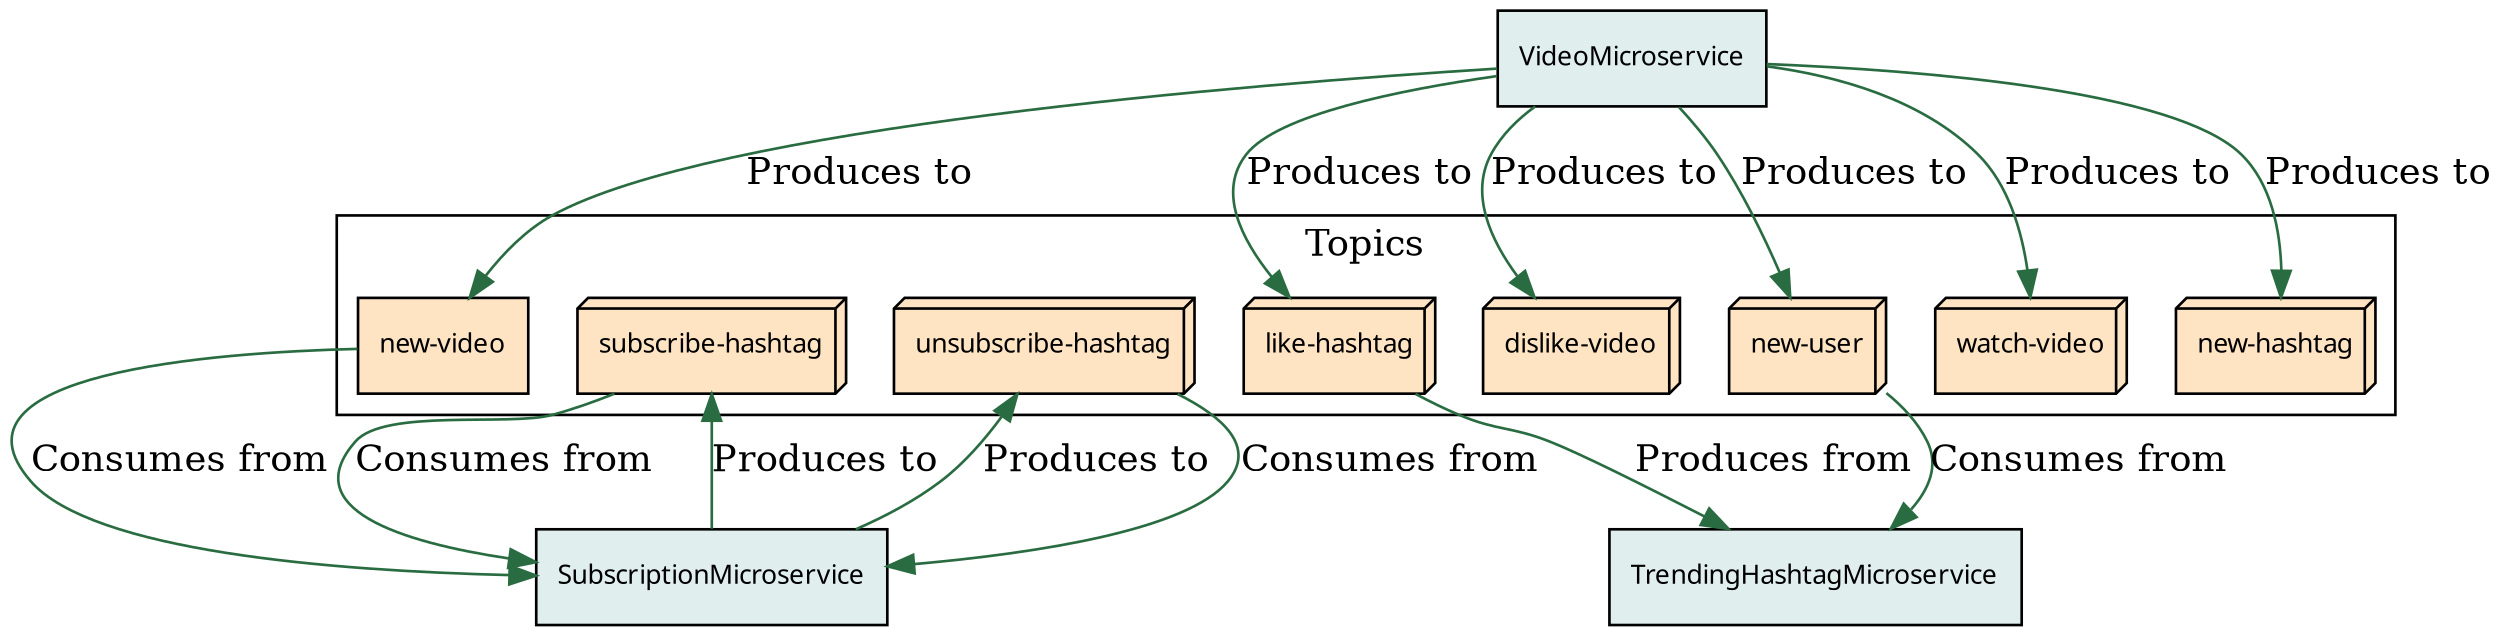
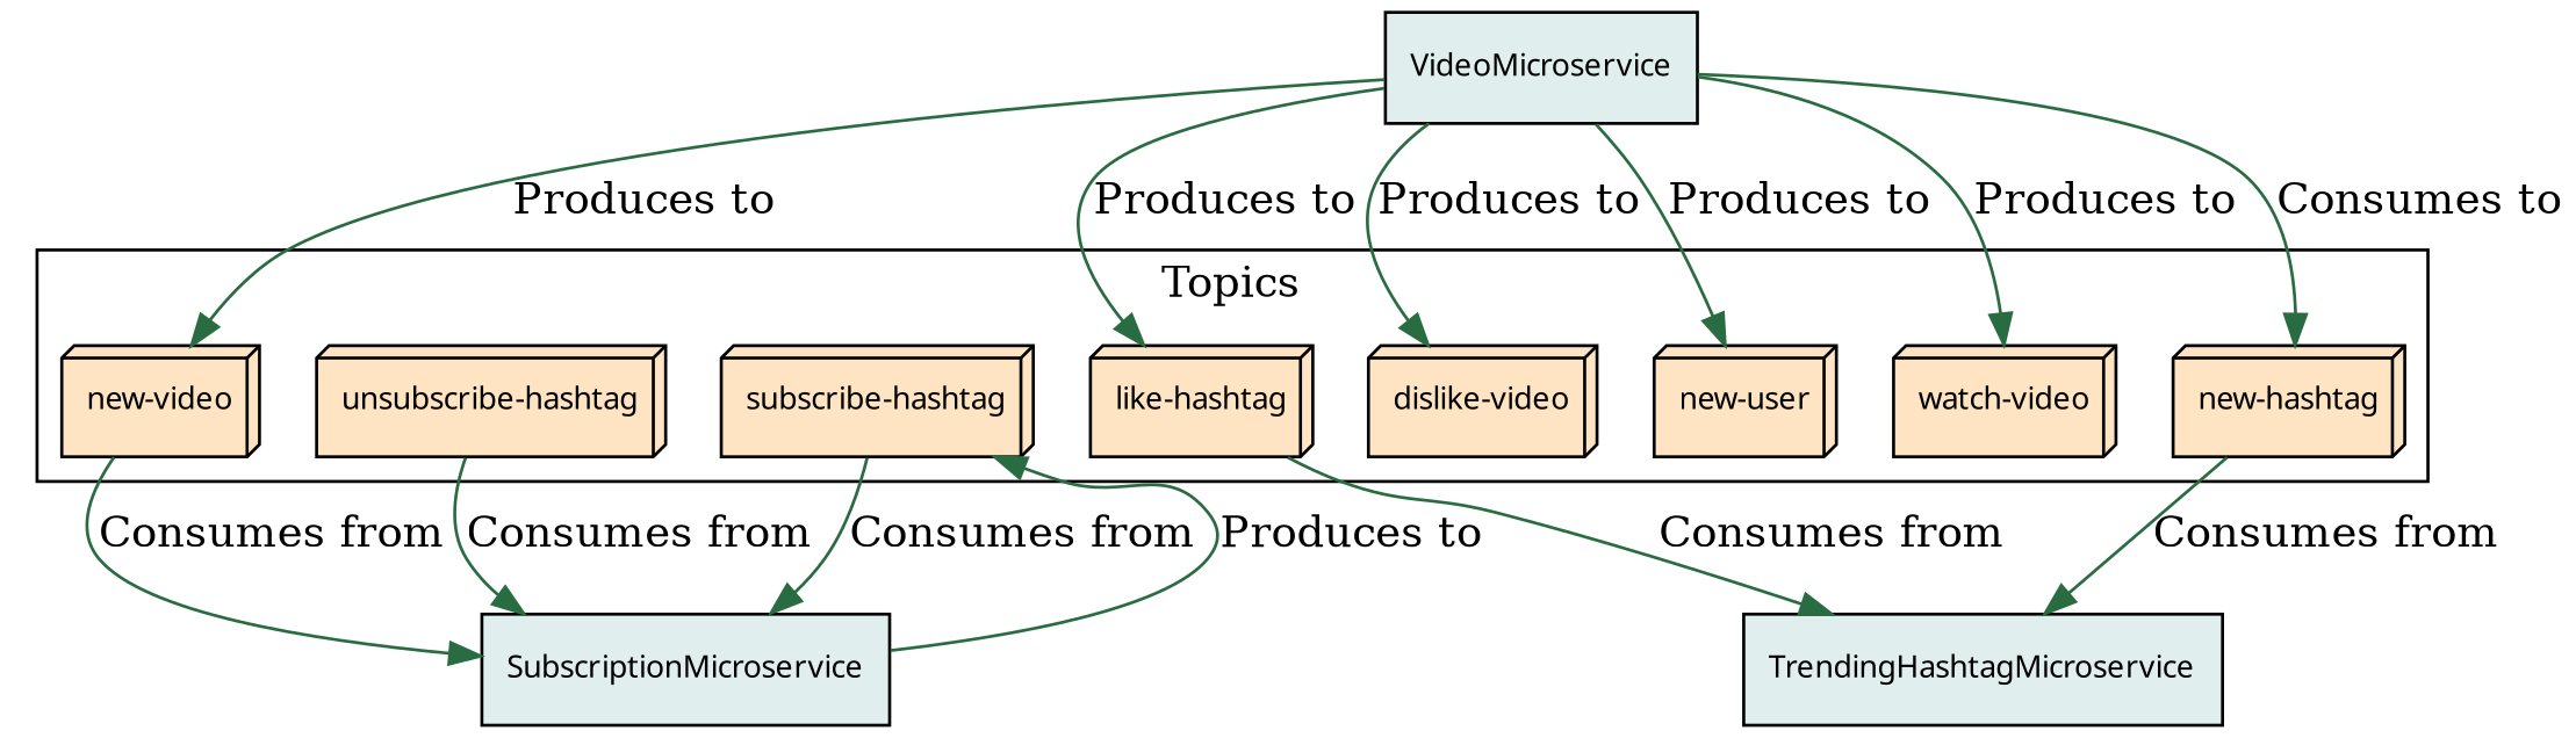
  digraph {
    rankdir=TB
    node [fillcolor=bisque fontname=Tahoma fontsize=10 gradientangle=270 shape=box3d style=filled]
    edge [color="#2A6C41"]
-   "new-video" [shape=box]
+   "new-video"
    n2 [label="like-hashtag"]
    "dislike-video"
    "new-user"
    "watch-video"
    "new-hashtag"
    "subscribe-hashtag"
    "unsubscribe-hashtag"
    n9 [fillcolor=azure2 label=SubscriptionMicroservice shape=rectangle]
    n10 [fillcolor=azure2 label=TrendingHashtagMicroservice shape=rectangle]
    n11 [fillcolor=azure2 label=VideoMicroservice shape=rectangle]
    subgraph sub_1 {
      cluster=true
      color=9
      label=Topics
      "new-video"
      n2
      "dislike-video"
      "new-user"
      "watch-video"
      "new-hashtag"
      "subscribe-hashtag"
      "unsubscribe-hashtag"
    }
    "new-video" -> n9 [label="Consumes from"]
-   n2 -> n10 [label="Produces from"]
-   "new-user" -> n10 [label="Consumes from"]
+   n2 -> n10 [label="Consumes from"]
+   "new-hashtag" -> n10 [label="Consumes from"]
    "subscribe-hashtag" -> n9 [label="Consumes from"]
    "unsubscribe-hashtag" -> n9 [label="Consumes from"]
    n9 -> "subscribe-hashtag" [label="Produces to"]
-   n9 -> "unsubscribe-hashtag" [label="Produces to"]
    n11 -> "new-video" [label="Produces to"]
    n11 -> n2 [label="Produces to"]
    n11 -> "dislike-video" [label="Produces to"]
    n11 -> "new-user" [label="Produces to"]
    n11 -> "watch-video" [label="Produces to"]
-   n11 -> "new-hashtag" [label="Produces to"]
+   n11 -> "new-hashtag" [label="Consumes to"]
  }
